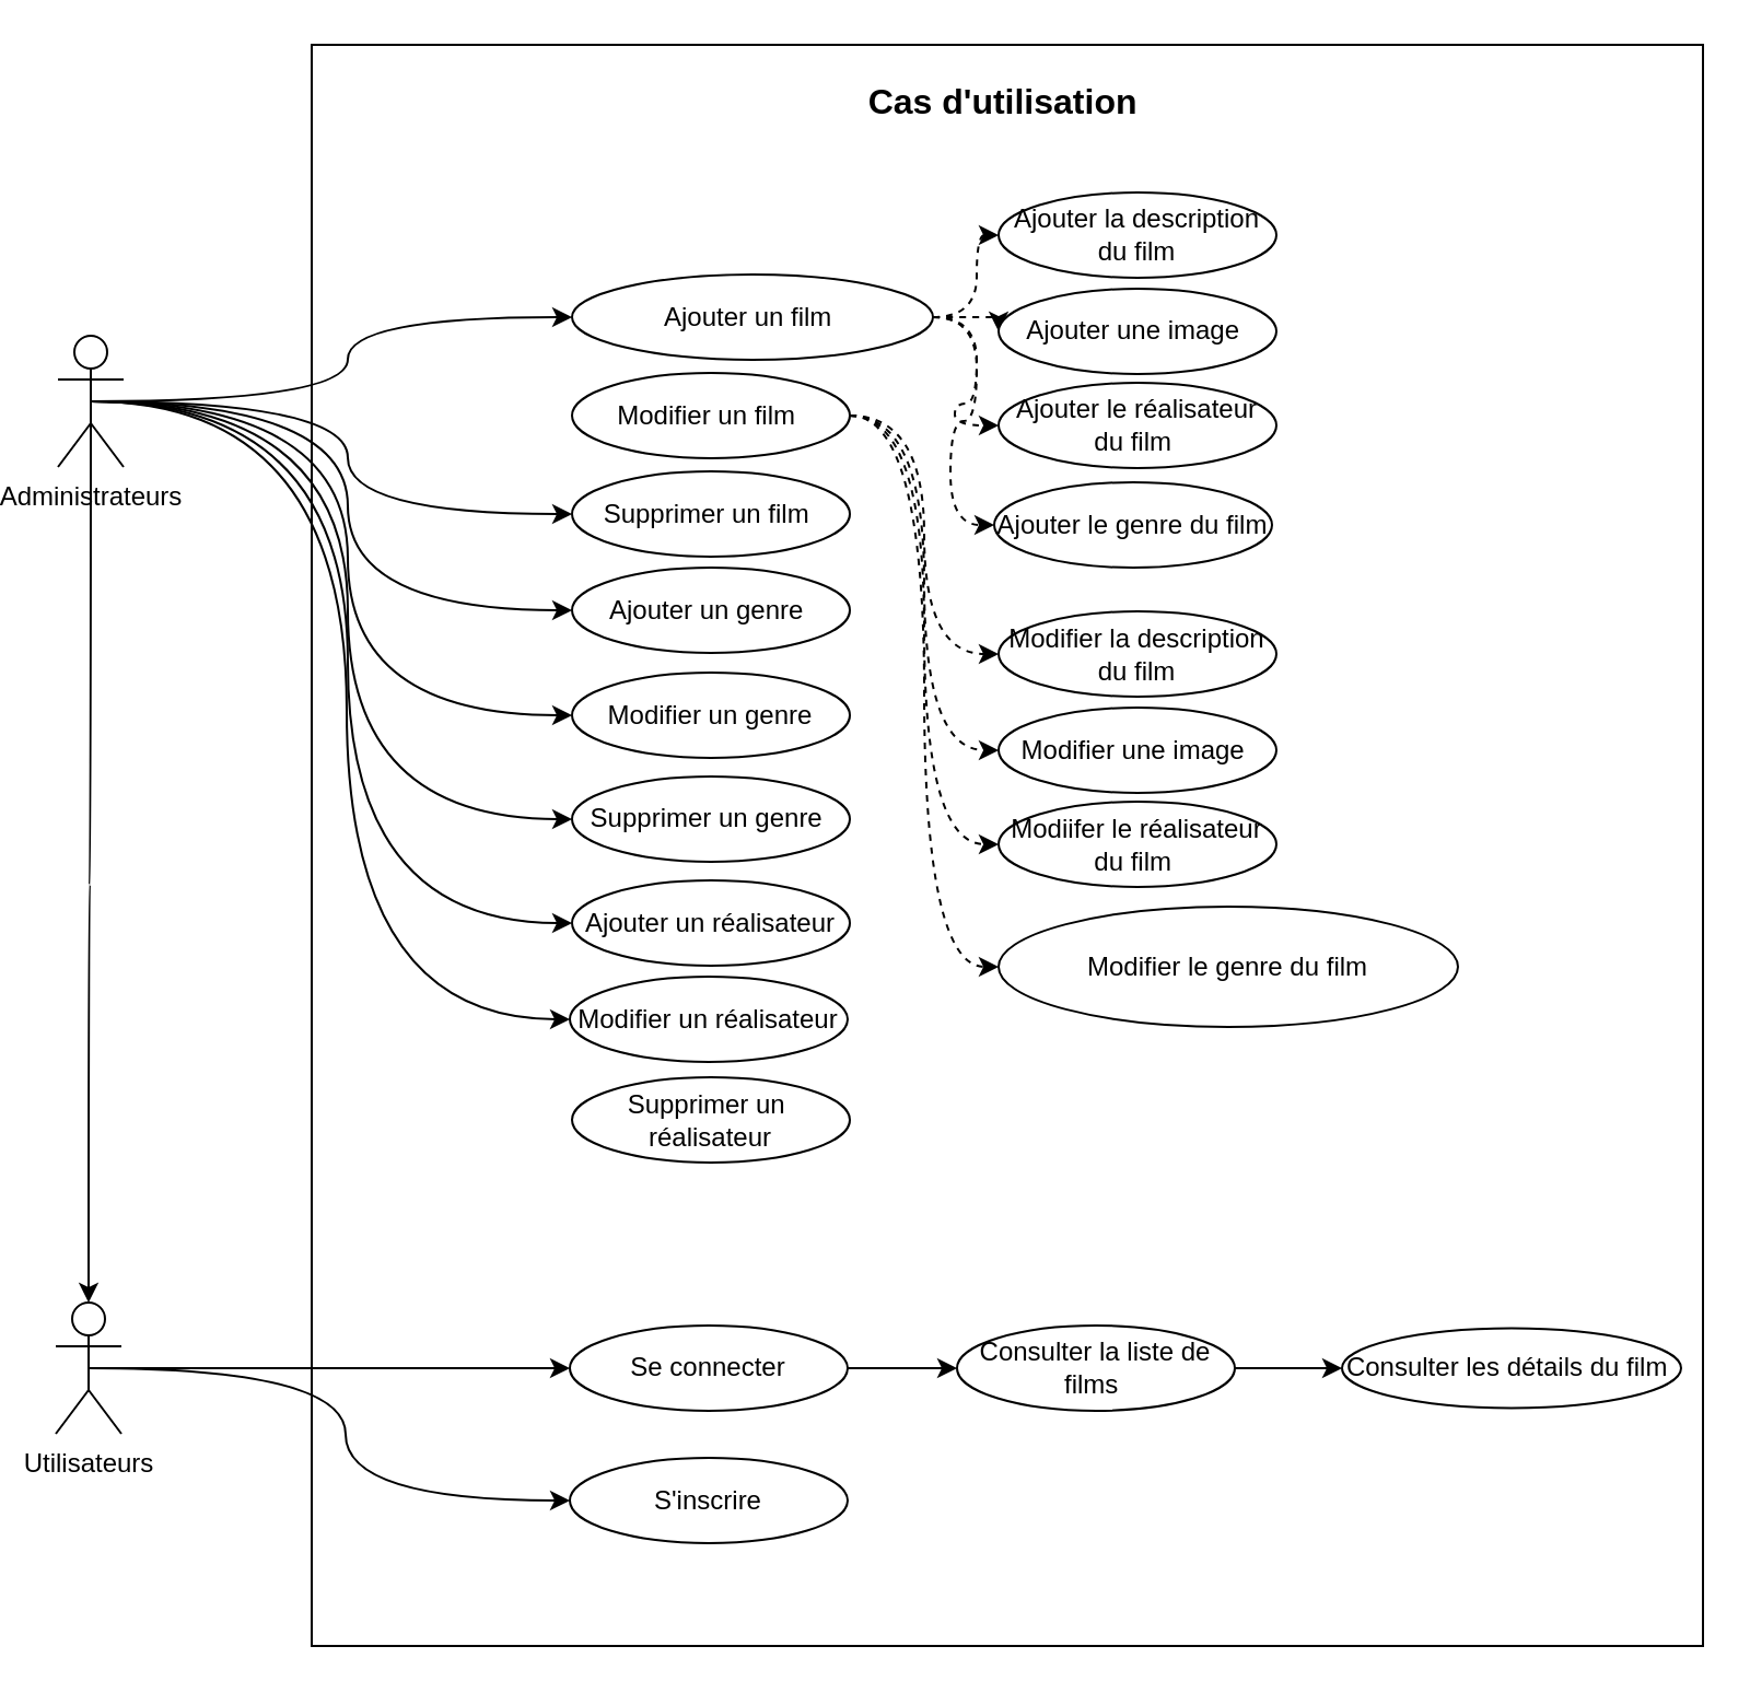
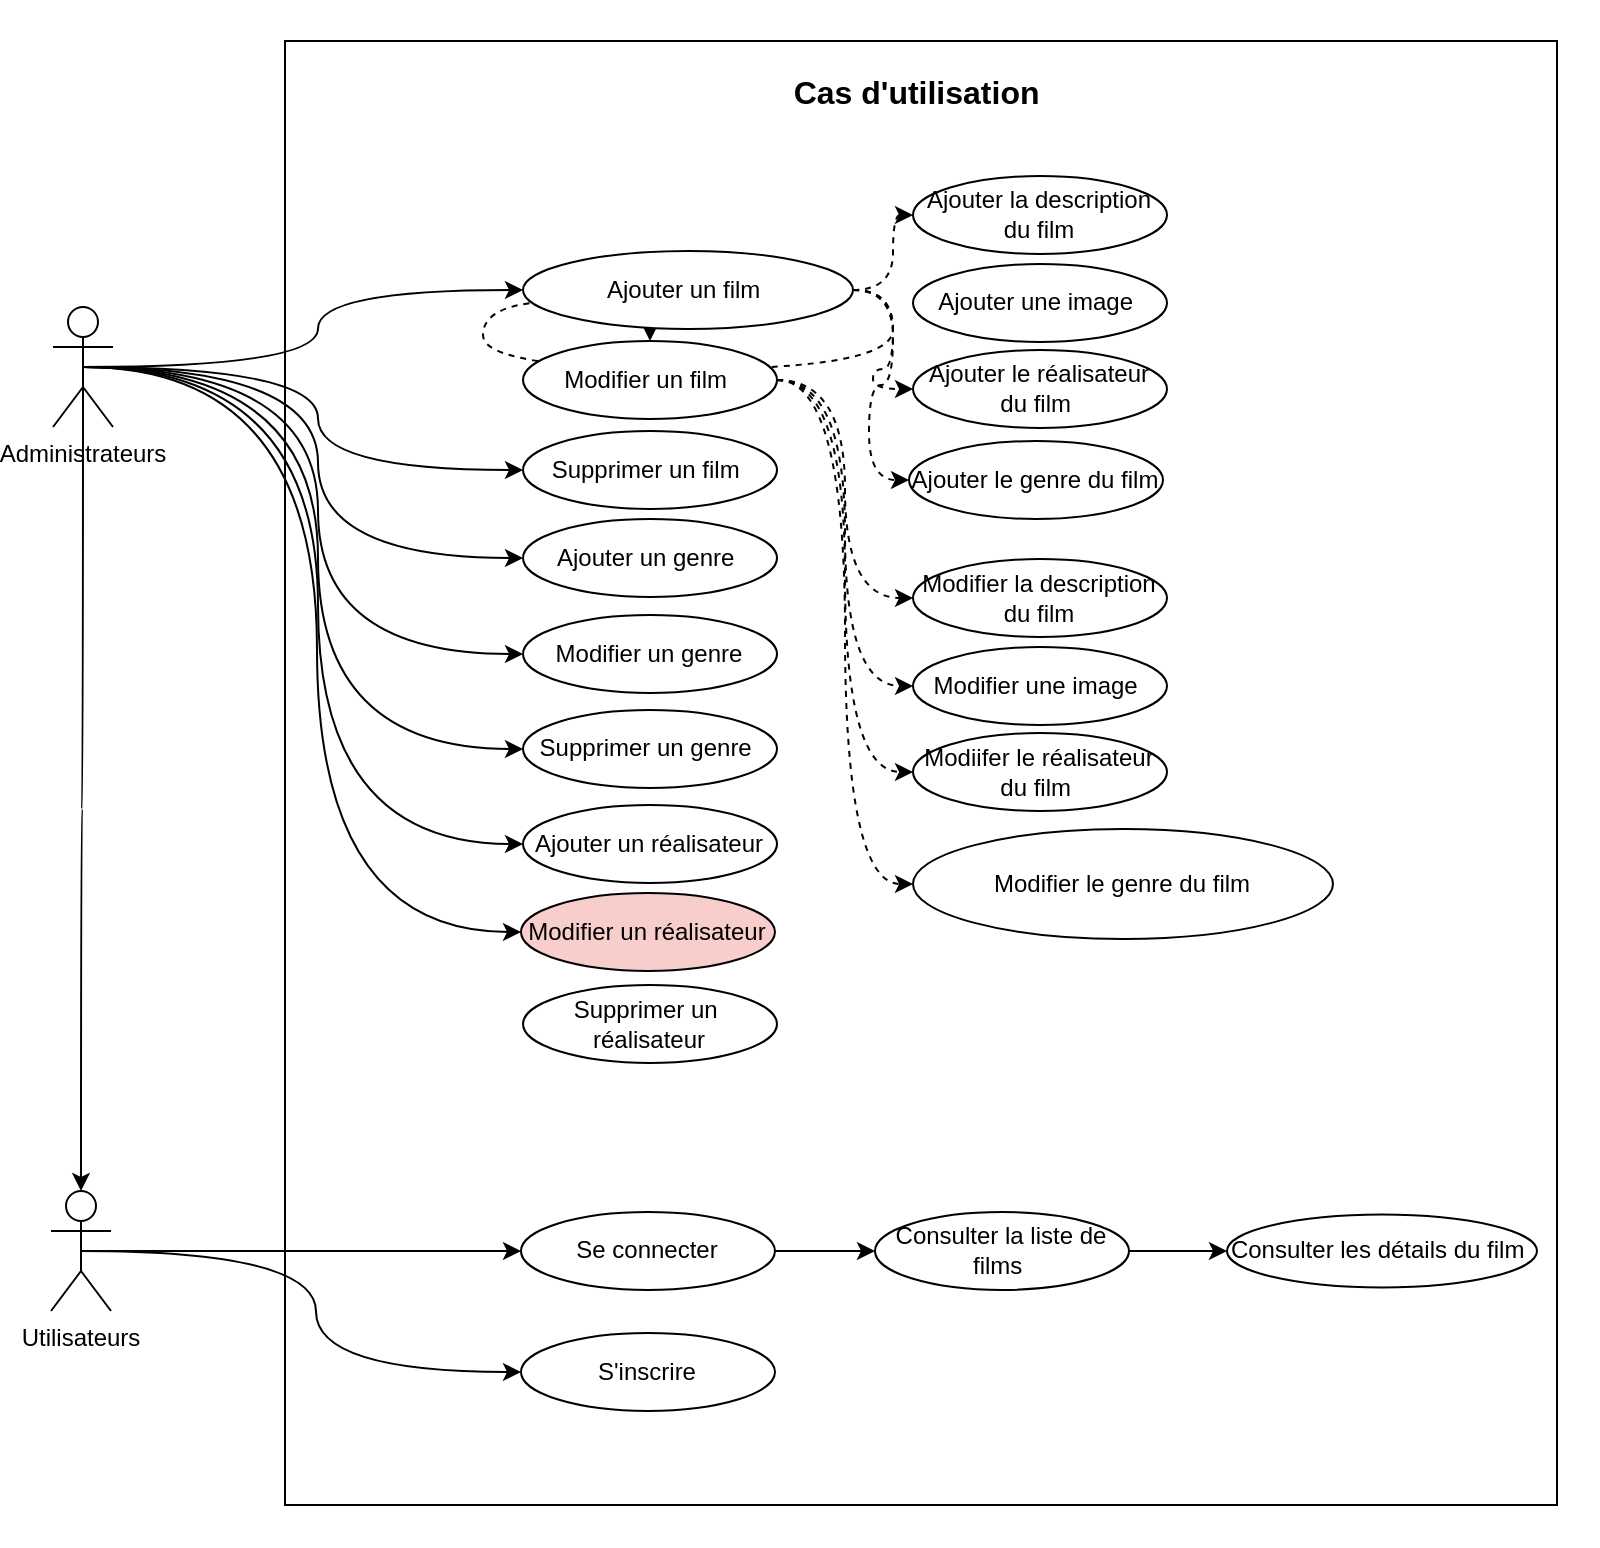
  <mxCell id="0" />
  <mxCell id="1" parent="0" />
  <mxCell id="2" value="" style="rounded=0;whiteSpace=wrap;html=1;" vertex="1" parent="1"><mxGeometry x="137" y="20" width="636" height="732" as="geometry" /></mxCell>
  <mxCell id="3" style="edgeStyle=orthogonalEdgeStyle;rounded=0;orthogonalLoop=1;jettySize=auto;html=1;exitX=0.5;exitY=0.5;exitDx=0;exitDy=0;exitPerimeter=0;entryX=0;entryY=0.5;entryDx=0;entryDy=0;curved=1;" edge="1" parent="1" source="11" target="19"><mxGeometry relative="1" as="geometry" /></mxCell>
  <mxCell id="4" style="edgeStyle=orthogonalEdgeStyle;rounded=0;orthogonalLoop=1;jettySize=auto;html=1;exitX=0.5;exitY=0.5;exitDx=0;exitDy=0;exitPerimeter=0;curved=1;" edge="1" parent="1" source="11" target="14"><mxGeometry relative="1" as="geometry" /></mxCell>
  <mxCell id="5" style="edgeStyle=orthogonalEdgeStyle;rounded=0;orthogonalLoop=1;jettySize=auto;html=1;exitX=0.5;exitY=0.5;exitDx=0;exitDy=0;exitPerimeter=0;entryX=0;entryY=0.5;entryDx=0;entryDy=0;curved=1;" edge="1" parent="1" source="11" target="25"><mxGeometry relative="1" as="geometry" /></mxCell>
  <mxCell id="6" style="edgeStyle=orthogonalEdgeStyle;rounded=0;orthogonalLoop=1;jettySize=auto;html=1;exitX=0.5;exitY=0.5;exitDx=0;exitDy=0;exitPerimeter=0;entryX=0;entryY=0.5;entryDx=0;entryDy=0;curved=1;" edge="1" parent="1" source="11" target="26"><mxGeometry relative="1" as="geometry" /></mxCell>
  <mxCell id="7" style="edgeStyle=orthogonalEdgeStyle;rounded=0;orthogonalLoop=1;jettySize=auto;html=1;exitX=0.5;exitY=0.5;exitDx=0;exitDy=0;exitPerimeter=0;entryX=0;entryY=0.5;entryDx=0;entryDy=0;curved=1;" edge="1" parent="1" source="11" target="27"><mxGeometry relative="1" as="geometry" /></mxCell>
  <mxCell id="8" style="edgeStyle=orthogonalEdgeStyle;rounded=0;orthogonalLoop=1;jettySize=auto;html=1;exitX=0.5;exitY=0.5;exitDx=0;exitDy=0;exitPerimeter=0;entryX=0;entryY=0.5;entryDx=0;entryDy=0;curved=1;" edge="1" parent="1" source="11" target="28"><mxGeometry relative="1" as="geometry" /></mxCell>
  <mxCell id="9" style="edgeStyle=orthogonalEdgeStyle;rounded=0;orthogonalLoop=1;jettySize=auto;html=1;exitX=0.5;exitY=0.5;exitDx=0;exitDy=0;exitPerimeter=0;entryX=0;entryY=0.5;entryDx=0;entryDy=0;curved=1;" edge="1" parent="1" source="11" target="34"><mxGeometry relative="1" as="geometry" /></mxCell>
  <mxCell id="10" style="edgeStyle=orthogonalEdgeStyle;rounded=0;orthogonalLoop=1;jettySize=auto;html=1;exitX=0.5;exitY=0.5;exitDx=0;exitDy=0;exitPerimeter=0;entryX=0;entryY=0.5;entryDx=0;entryDy=0;curved=1;" edge="1" parent="1" source="11" target="35"><mxGeometry relative="1" as="geometry" /></mxCell>
  <mxCell id="11" value="Administrateurs" style="shape=umlActor;verticalLabelPosition=bottom;verticalAlign=top;html=1;outlineConnect=0;" vertex="1" parent="1"><mxGeometry x="21" y="153" width="30" height="60" as="geometry" /></mxCell>
  <mxCell id="12" style="edgeStyle=orthogonalEdgeStyle;rounded=0;orthogonalLoop=1;jettySize=auto;html=1;exitX=0.5;exitY=0.5;exitDx=0;exitDy=0;exitPerimeter=0;entryX=0;entryY=0.5;entryDx=0;entryDy=0;curved=1;" edge="1" parent="1" source="14" target="33"><mxGeometry relative="1" as="geometry" /></mxCell>
  <mxCell id="13" style="edgeStyle=orthogonalEdgeStyle;rounded=0;orthogonalLoop=1;jettySize=auto;html=1;exitX=0.5;exitY=0.5;exitDx=0;exitDy=0;exitPerimeter=0;entryX=0;entryY=0.5;entryDx=0;entryDy=0;curved=1;" edge="1" parent="1" source="14" target="32"><mxGeometry relative="1" as="geometry" /></mxCell>
  <mxCell id="14" value="Utilisateurs" style="shape=umlActor;verticalLabelPosition=bottom;verticalAlign=top;html=1;outlineConnect=0;" vertex="1" parent="1"><mxGeometry x="20" y="595" width="30" height="60" as="geometry" /></mxCell>
  <mxCell id="15" style="edgeStyle=orthogonalEdgeStyle;rounded=0;orthogonalLoop=1;jettySize=auto;html=1;exitX=1;exitY=0.5;exitDx=0;exitDy=0;entryX=0;entryY=0.5;entryDx=0;entryDy=0;dashed=1;curved=1;" edge="1" parent="1" source="19" target="37"><mxGeometry relative="1" as="geometry" /></mxCell>
- <mxCell id="16" style="edgeStyle=orthogonalEdgeStyle;rounded=0;orthogonalLoop=1;jettySize=auto;html=1;exitX=1;exitY=0.5;exitDx=0;exitDy=0;entryX=0;entryY=0.5;entryDx=0;entryDy=0;curved=1;dashed=1;" edge="1" parent="1" source="19" target="38"><mxGeometry relative="1" as="geometry" /></mxCell>
+ <mxCell id="16" style="edgeStyle=orthogonalEdgeStyle;rounded=0;orthogonalLoop=1;jettySize=auto;html=1;exitX=1;exitY=0.5;exitDx=0;exitDy=0;curved=1;dashed=1;" edge="1" parent="1" source="19" target="24"><mxGeometry relative="1" as="geometry" /></mxCell>
  <mxCell id="17" style="edgeStyle=orthogonalEdgeStyle;rounded=0;orthogonalLoop=1;jettySize=auto;html=1;exitX=1;exitY=0.5;exitDx=0;exitDy=0;entryX=0;entryY=0.5;entryDx=0;entryDy=0;dashed=1;curved=1;" edge="1" parent="1" source="19" target="39"><mxGeometry relative="1" as="geometry" /></mxCell>
  <mxCell id="18" style="edgeStyle=orthogonalEdgeStyle;rounded=0;orthogonalLoop=1;jettySize=auto;html=1;exitX=1;exitY=0.5;exitDx=0;exitDy=0;entryX=0;entryY=0.5;entryDx=0;entryDy=0;curved=1;dashed=1;" edge="1" parent="1" source="19" target="43"><mxGeometry relative="1" as="geometry" /></mxCell>
  <mxCell id="19" value="Ajouter un film&amp;nbsp;" style="ellipse;whiteSpace=wrap;html=1;" vertex="1" parent="1"><mxGeometry x="256" y="125" width="165" height="39" as="geometry" /></mxCell>
  <mxCell id="20" style="edgeStyle=orthogonalEdgeStyle;rounded=0;orthogonalLoop=1;jettySize=auto;html=1;exitX=1;exitY=0.5;exitDx=0;exitDy=0;entryX=0;entryY=0.5;entryDx=0;entryDy=0;dashed=1;curved=1;" edge="1" parent="1" source="24" target="40"><mxGeometry relative="1" as="geometry" /></mxCell>
  <mxCell id="21" style="edgeStyle=orthogonalEdgeStyle;rounded=0;orthogonalLoop=1;jettySize=auto;html=1;exitX=1;exitY=0.5;exitDx=0;exitDy=0;entryX=0;entryY=0.5;entryDx=0;entryDy=0;curved=1;dashed=1;" edge="1" parent="1" source="24" target="41"><mxGeometry relative="1" as="geometry" /></mxCell>
  <mxCell id="22" style="edgeStyle=orthogonalEdgeStyle;rounded=0;orthogonalLoop=1;jettySize=auto;html=1;exitX=1;exitY=0.5;exitDx=0;exitDy=0;entryX=0;entryY=0.5;entryDx=0;entryDy=0;curved=1;dashed=1;" edge="1" parent="1" source="24" target="42"><mxGeometry relative="1" as="geometry" /></mxCell>
  <mxCell id="23" style="edgeStyle=orthogonalEdgeStyle;rounded=0;orthogonalLoop=1;jettySize=auto;html=1;exitX=1;exitY=0.5;exitDx=0;exitDy=0;entryX=0;entryY=0.5;entryDx=0;entryDy=0;curved=1;dashed=1;" edge="1" parent="1" source="24" target="44"><mxGeometry relative="1" as="geometry" /></mxCell>
  <mxCell id="24" value="Modifier un film&amp;nbsp;" style="ellipse;whiteSpace=wrap;html=1;" vertex="1" parent="1"><mxGeometry x="256" y="170" width="127" height="39" as="geometry" /></mxCell>
  <mxCell id="25" value="Supprimer un film&amp;nbsp;" style="ellipse;whiteSpace=wrap;html=1;" vertex="1" parent="1"><mxGeometry x="256" y="215" width="127" height="39" as="geometry" /></mxCell>
  <mxCell id="26" value="Ajouter un genre&amp;nbsp;" style="ellipse;whiteSpace=wrap;html=1;" vertex="1" parent="1"><mxGeometry x="256" y="259" width="127" height="39" as="geometry" /></mxCell>
  <mxCell id="27" value="Modifier un genre" style="ellipse;whiteSpace=wrap;html=1;" vertex="1" parent="1"><mxGeometry x="256" y="307" width="127" height="39" as="geometry" /></mxCell>
  <mxCell id="28" value="Supprimer un genre&amp;nbsp;" style="ellipse;whiteSpace=wrap;html=1;" vertex="1" parent="1"><mxGeometry x="256" y="354.5" width="127" height="39" as="geometry" /></mxCell>
  <mxCell id="29" style="edgeStyle=orthogonalEdgeStyle;rounded=0;orthogonalLoop=1;jettySize=auto;html=1;exitX=1;exitY=0.5;exitDx=0;exitDy=0;entryX=0;entryY=0.5;entryDx=0;entryDy=0;curved=1;" edge="1" parent="1" source="30" target="45"><mxGeometry relative="1" as="geometry" /></mxCell>
  <mxCell id="30" value="Consulter la liste de films&amp;nbsp;" style="ellipse;whiteSpace=wrap;html=1;" vertex="1" parent="1"><mxGeometry x="432" y="605.5" width="127" height="39" as="geometry" /></mxCell>
  <mxCell id="31" style="edgeStyle=orthogonalEdgeStyle;rounded=0;orthogonalLoop=1;jettySize=auto;html=1;exitX=1;exitY=0.5;exitDx=0;exitDy=0;entryX=0;entryY=0.5;entryDx=0;entryDy=0;" edge="1" parent="1" source="32" target="30"><mxGeometry relative="1" as="geometry" /></mxCell>
  <mxCell id="32" value="Se connecter" style="ellipse;whiteSpace=wrap;html=1;" vertex="1" parent="1"><mxGeometry x="255" y="605.5" width="127" height="39" as="geometry" /></mxCell>
  <mxCell id="33" value="S'inscrire" style="ellipse;whiteSpace=wrap;html=1;" vertex="1" parent="1"><mxGeometry x="255" y="666" width="127" height="39" as="geometry" /></mxCell>
  <mxCell id="34" value="Ajouter un réalisateur" style="ellipse;whiteSpace=wrap;html=1;" vertex="1" parent="1"><mxGeometry x="256" y="402" width="127" height="39" as="geometry" /></mxCell>
- <mxCell id="35" value="Modifier un réalisateur" style="ellipse;whiteSpace=wrap;html=1;" vertex="1" parent="1"><mxGeometry x="255" y="446" width="127" height="39" as="geometry" /></mxCell>
+ <mxCell id="35" value="Modifier un réalisateur" style="ellipse;whiteSpace=wrap;html=1;fillColor=#f8cecc;" vertex="1" parent="1"><mxGeometry x="255" y="446" width="127" height="39" as="geometry" /></mxCell>
  <mxCell id="36" value="Supprimer un&amp;nbsp; réalisateur" style="ellipse;whiteSpace=wrap;html=1;" vertex="1" parent="1"><mxGeometry x="256" y="492" width="127" height="39" as="geometry" /></mxCell>
  <mxCell id="37" value="Ajouter la description du film" style="ellipse;whiteSpace=wrap;html=1;" vertex="1" parent="1"><mxGeometry x="451" y="87.5" width="127" height="39" as="geometry" /></mxCell>
  <mxCell id="38" value="Ajouter une image&amp;nbsp;" style="ellipse;whiteSpace=wrap;html=1;" vertex="1" parent="1"><mxGeometry x="451" y="131.5" width="127" height="39" as="geometry" /></mxCell>
  <mxCell id="39" value="Ajouter le réalisateur du film&amp;nbsp;" style="ellipse;whiteSpace=wrap;html=1;" vertex="1" parent="1"><mxGeometry x="451" y="174.5" width="127" height="39" as="geometry" /></mxCell>
  <mxCell id="40" value="Modifier la description du film" style="ellipse;whiteSpace=wrap;html=1;" vertex="1" parent="1"><mxGeometry x="451" y="279" width="127" height="39" as="geometry" /></mxCell>
  <mxCell id="41" value="Modifier une image&amp;nbsp;" style="ellipse;whiteSpace=wrap;html=1;" vertex="1" parent="1"><mxGeometry x="451" y="323" width="127" height="39" as="geometry" /></mxCell>
  <mxCell id="42" value="Modiifer le réalisateur du film&amp;nbsp;" style="ellipse;whiteSpace=wrap;html=1;" vertex="1" parent="1"><mxGeometry x="451" y="366" width="127" height="39" as="geometry" /></mxCell>
  <mxCell id="43" value="Ajouter le genre du film" style="ellipse;whiteSpace=wrap;html=1;" vertex="1" parent="1"><mxGeometry x="449" y="220" width="127" height="39" as="geometry" /></mxCell>
  <mxCell id="44" value="Modifier le genre du film" style="ellipse;whiteSpace=wrap;html=1;" vertex="1" parent="1"><mxGeometry x="451" y="414" width="210" height="55" as="geometry" /></mxCell>
  <mxCell id="45" value="Consulter les détails du film&amp;nbsp;" style="ellipse;whiteSpace=wrap;html=1;" vertex="1" parent="1"><mxGeometry x="608" y="606.75" width="155" height="36.5" as="geometry" /></mxCell>
  <mxCell id="46" value="&lt;b&gt;&lt;font style=&quot;font-size: 16px;&quot;&gt;Cas d'utilisation&amp;nbsp;&lt;/font&gt;&lt;/b&gt;" style="text;html=1;align=center;verticalAlign=middle;whiteSpace=wrap;rounded=0;" vertex="1" parent="1"><mxGeometry x="372.5" y="31" width="165" height="30" as="geometry" /></mxCell>
